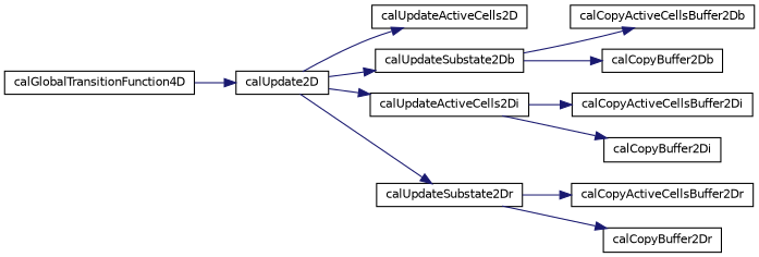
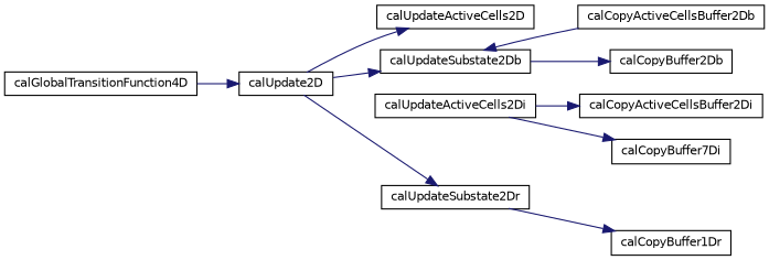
  digraph {
    rankdir=LR
    node [color=black fillcolor=white fontname=Helvetica fontsize=10 shape=record style=filled]
    edge [color=midnightblue fontname=Helvetica fontsize=10 labelfontname=Helvetica labelfontsize=10 style=solid]
    n1 [height=0.2 label=calUpdate2D width=0.4]
    n2 [height=0.2 label=calUpdateActiveCells2D width=0.4]
    n3 [height=0.2 label=calUpdateSubstate2Db width=0.4]
    n4 [height=0.2 label=calUpdateActiveCells2Di width=0.4]
    n5 [height=0.2 label=calUpdateSubstate2Dr width=0.4]
    n6 [height=0.2 label=calGlobalTransitionFunction4D width=0.4]
    n7 [height=0.2 label=calCopyActiveCellsBuffer2Db width=0.4]
    n8 [height=0.2 label=calCopyBuffer2Db width=0.4]
    n9 [height=0.2 label=calCopyActiveCellsBuffer2Di width=0.4]
-   n10 [height=0.2 label=calCopyBuffer2Di width=0.4]
-   n11 [height=0.2 label=calCopyActiveCellsBuffer2Dr width=0.4]
-   n12 [height=0.2 label=calCopyBuffer2Dr width=0.4]
+   n10 [height=0.2 label=calCopyBuffer7Di width=0.4]
+   n12 [height=0.2 label=calCopyBuffer1Dr width=0.4]
    n1 -> n2
    n1 -> n3
-   n1 -> n4
    n1 -> n5
-   n3 -> n7
+   n7 -> n3
    n3 -> n8
    n4 -> n9
    n4 -> n10
-   n5 -> n11
    n5 -> n12
    n6 -> n1
  }
